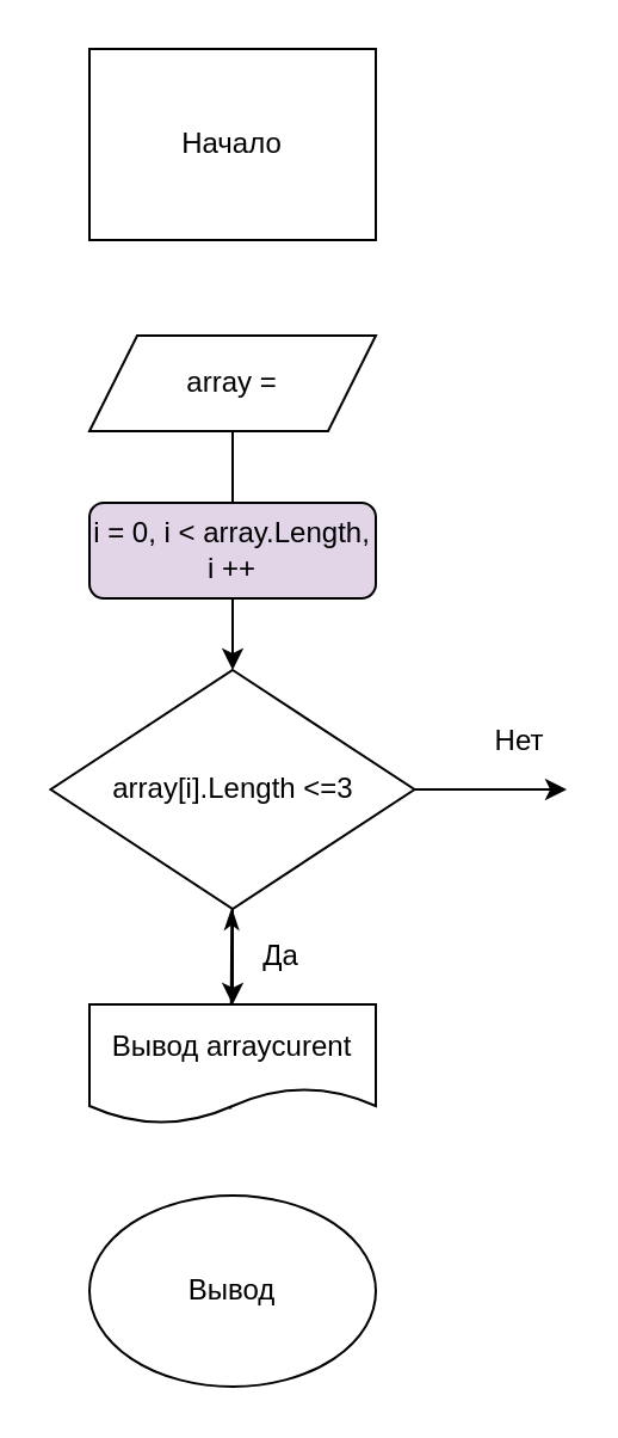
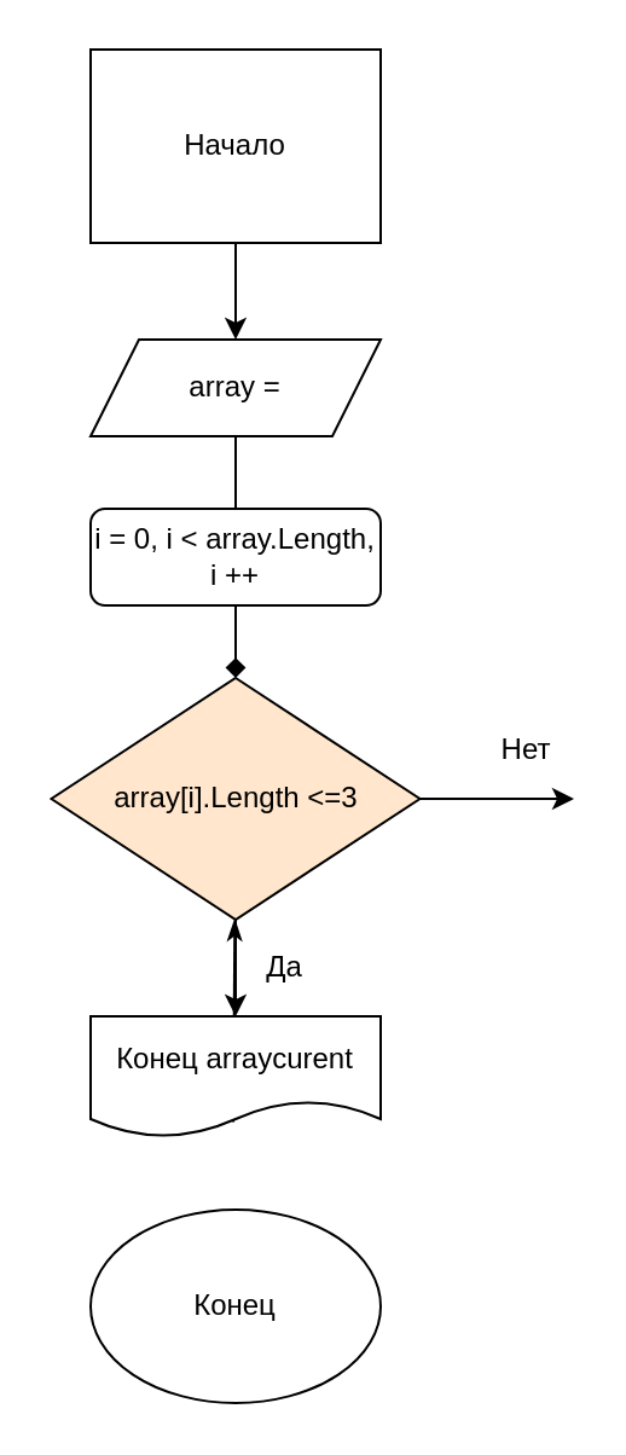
  <mxCell id="0" />
  <mxCell id="1" parent="0" />
+ <mxCell id="2" value="" style="edgeStyle=orthogonalEdgeStyle;rounded=0;orthogonalLoop=1;jettySize=auto;html=1;" parent="1" source="3" target="5" edge="1"><mxGeometry relative="1" as="geometry" /></mxCell>
  <mxCell id="3" value="Начало" style="whiteSpace=wrap;html=1;rounded=0;" parent="1" vertex="1"><mxGeometry x="37" width="120" height="80" as="geometry" y="20" /></mxCell>
  <mxCell id="4" style="edgeStyle=orthogonalEdgeStyle;rounded=0;orthogonalLoop=1;jettySize=auto;html=1;exitX=0.5;exitY=1;exitDx=0;exitDy=0;entryX=0.5;entryY=0;entryDx=0;entryDy=0;endArrow=none;" parent="1" source="5" target="15" edge="1"><mxGeometry relative="1" as="geometry" /></mxCell>
  <mxCell id="5" value="array =" style="shape=parallelogram;perimeter=parallelogramPerimeter;whiteSpace=wrap;html=1;fixedSize=1;" parent="1" vertex="1"><mxGeometry x="37" y="140" width="120" height="40" as="geometry" /></mxCell>
  <mxCell id="6" style="edgeStyle=orthogonalEdgeStyle;rounded=0;orthogonalLoop=1;jettySize=auto;html=1;exitX=0.5;exitY=1;exitDx=0;exitDy=0;" parent="1" source="8" edge="1"><mxGeometry relative="1" as="geometry"><mxPoint x="97" y="420" as="targetPoint" /></mxGeometry></mxCell>
  <mxCell id="7" style="edgeStyle=orthogonalEdgeStyle;rounded=0;orthogonalLoop=1;jettySize=auto;html=1;exitX=1;exitY=0.5;exitDx=0;exitDy=0;" parent="1" source="8" edge="1"><mxGeometry relative="1" as="geometry"><mxPoint x="237" y="330" as="targetPoint" /></mxGeometry></mxCell>
- <mxCell id="8" value="array[i].Length &amp;lt;=3" style="rhombus;whiteSpace=wrap;html=1;" parent="1" vertex="1"><mxGeometry x="20.75" y="280" width="152.5" height="100" as="geometry" /></mxCell>
+ <mxCell id="8" value="array[i].Length &amp;lt;=3" style="rhombus;whiteSpace=wrap;html=1;fillColor=#ffe6cc;" parent="1" vertex="1"><mxGeometry x="20.75" y="280" width="152.5" height="100" as="geometry" /></mxCell>
  <mxCell id="9" value="Нет" style="text;html=1;align=center;verticalAlign=middle;resizable=0;points=[];autosize=1;strokeColor=none;fillColor=none;" parent="1" vertex="1"><mxGeometry x="197" y="300" width="40" height="20" as="geometry" /></mxCell>
  <mxCell id="10" value="Да" style="text;html=1;align=center;verticalAlign=middle;resizable=0;points=[];autosize=1;strokeColor=none;fillColor=none;" parent="1" vertex="1"><mxGeometry x="102" y="390" width="30" height="20" as="geometry" /></mxCell>
  <mxCell id="11" style="rounded=0;orthogonalLoop=1;jettySize=auto;html=1;startArrow=none;startFill=0;endArrow=classicThin;endFill=1;exitX=0.492;exitY=0.875;exitDx=0;exitDy=0;exitPerimeter=0;" parent="1" source="12" target="8" edge="1"><mxGeometry relative="1" as="geometry"><mxPoint x="127" y="480" as="targetPoint" /></mxGeometry></mxCell>
- <mxCell id="12" value="Вывод arraycurent" style="shape=document;whiteSpace=wrap;html=1;boundedLbl=1;" parent="1" vertex="1"><mxGeometry x="37" y="420" width="120" height="50" as="geometry" /></mxCell>
- <mxCell id="13" value="Вывод" style="ellipse;whiteSpace=wrap;html=1;" parent="1" vertex="1"><mxGeometry x="37" y="500" width="120" height="80" as="geometry" /></mxCell>
- <mxCell id="14" style="edgeStyle=orthogonalEdgeStyle;rounded=0;orthogonalLoop=1;jettySize=auto;html=1;exitX=0.5;exitY=1;exitDx=0;exitDy=0;entryX=0.5;entryY=0;entryDx=0;entryDy=0;" parent="1" source="15" target="8" edge="1"><mxGeometry relative="1" as="geometry"><mxPoint x="97" y="260" as="targetPoint" /></mxGeometry></mxCell>
- <mxCell id="15" value="i = 0, i &amp;lt; array.Length, i ++" style="rounded=1;whiteSpace=wrap;html=1;fillColor=#e1d5e7;" parent="1" vertex="1"><mxGeometry x="37" y="210" width="120" height="40" as="geometry" /></mxCell>
+ <mxCell id="12" value="Конец arraycurent" style="shape=document;whiteSpace=wrap;html=1;boundedLbl=1;" parent="1" vertex="1"><mxGeometry x="37" y="420" width="120" height="50" as="geometry" /></mxCell>
+ <mxCell id="13" value="Конец" style="ellipse;whiteSpace=wrap;html=1;" parent="1" vertex="1"><mxGeometry x="37" y="500" width="120" height="80" as="geometry" /></mxCell>
+ <mxCell id="14" style="edgeStyle=orthogonalEdgeStyle;rounded=0;orthogonalLoop=1;jettySize=auto;html=1;exitX=0.5;exitY=1;exitDx=0;exitDy=0;entryX=0.5;entryY=0;entryDx=0;entryDy=0;endArrow=diamond;" parent="1" source="15" target="8" edge="1"><mxGeometry relative="1" as="geometry"><mxPoint x="97" y="260" as="targetPoint" /></mxGeometry></mxCell>
+ <mxCell id="15" value="i = 0, i &amp;lt; array.Length, i ++" style="rounded=1;whiteSpace=wrap;html=1;" parent="1" vertex="1"><mxGeometry x="37" y="210" width="120" height="40" as="geometry" /></mxCell>
